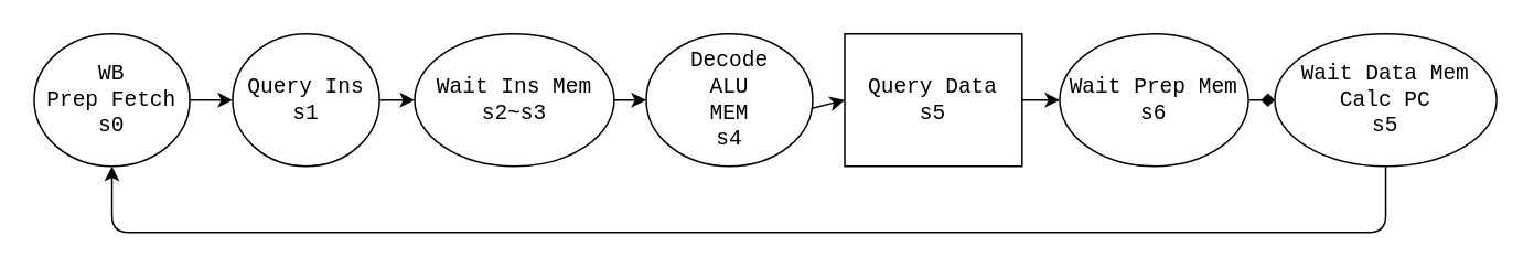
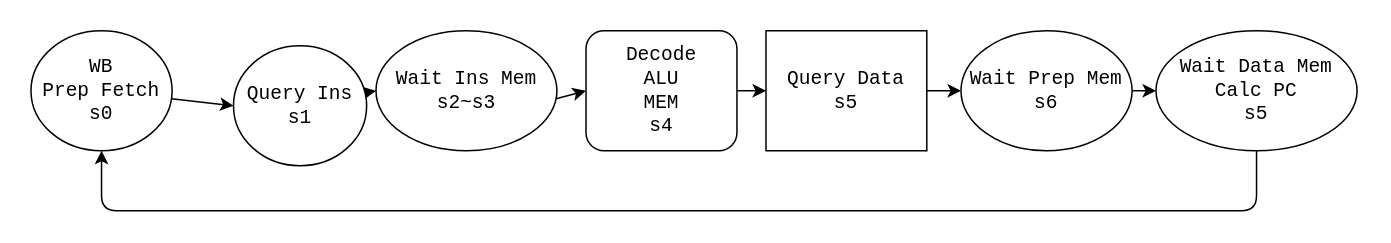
  <mxCell id="0" />
  <mxCell id="1" parent="0" />
  <mxCell id="2" style="edgeStyle=none;html=1;entryX=0;entryY=0.5;entryDx=0;entryDy=0;" parent="1" source="3" target="11" edge="1"><mxGeometry relative="1" as="geometry" /></mxCell>
  <mxCell id="3" value="&lt;font data-font-src=&quot;https://fonts.googleapis.com/css?family=Roboto+Mono&quot; style=&quot;font-size: 13px&quot;&gt;WB&lt;br&gt;Prep Fetch&lt;br style=&quot;font-size: 13px&quot;&gt;s0&lt;/font&gt;" style="ellipse;whiteSpace=wrap;html=1;fontFamily=Courier New;fontSize=13;" parent="1" vertex="1"><mxGeometry x="20" y="20" width="94.07" height="80" as="geometry" /></mxCell>
  <mxCell id="4" style="edgeStyle=none;html=1;" parent="1" source="5" target="13" edge="1"><mxGeometry relative="1" as="geometry" /></mxCell>
- <mxCell id="5" value="&lt;font data-font-src=&quot;https://fonts.googleapis.com/css?family=Roboto+Mono&quot; style=&quot;font-size: 13px&quot;&gt;Decode&lt;br style=&quot;font-size: 13px&quot;&gt;ALU&lt;br style=&quot;font-size: 13px&quot;&gt;MEM&lt;br style=&quot;font-size: 13px&quot;&gt;s4&lt;/font&gt;" style="ellipse;whiteSpace=wrap;html=1;fontFamily=Courier New;fontSize=13;" parent="1" vertex="1"><mxGeometry x="390" y="20" width="100.64" height="80" as="geometry" /></mxCell>
+ <mxCell id="5" value="&lt;font data-font-src=&quot;https://fonts.googleapis.com/css?family=Roboto+Mono&quot; style=&quot;font-size: 13px&quot;&gt;Decode&lt;br style=&quot;font-size: 13px&quot;&gt;ALU&lt;br style=&quot;font-size: 13px&quot;&gt;MEM&lt;br style=&quot;font-size: 13px&quot;&gt;s4&lt;/font&gt;" style="whiteSpace=wrap;html=1;fontFamily=Courier New;fontSize=13;rounded=1;" parent="1" vertex="1"><mxGeometry x="390" y="20" width="100.64" height="80" as="geometry" /></mxCell>
  <mxCell id="6" style="edgeStyle=none;html=1;entryX=0;entryY=0.5;entryDx=0;entryDy=0;" parent="1" source="7" target="5" edge="1"><mxGeometry relative="1" as="geometry" /></mxCell>
  <mxCell id="7" value="Wait Ins Mem&lt;br style=&quot;font-size: 13px&quot;&gt;s2~s3" style="ellipse;whiteSpace=wrap;html=1;fontFamily=Courier New;fontSize=13;" parent="1" vertex="1"><mxGeometry x="250" y="20" width="120.63" height="80" as="geometry" /></mxCell>
- <mxCell id="8" style="edgeStyle=none;html=1;entryX=0;entryY=0.5;entryDx=0;entryDy=0;endArrow=diamond;" parent="1" source="9" target="14" edge="1"><mxGeometry relative="1" as="geometry" /></mxCell>
+ <mxCell id="8" style="edgeStyle=none;html=1;entryX=0;entryY=0.5;entryDx=0;entryDy=0;" parent="1" source="9" target="14" edge="1"><mxGeometry relative="1" as="geometry" /></mxCell>
  <mxCell id="9" value="Wait Prep Mem&lt;br style=&quot;font-size: 13px&quot;&gt;s6" style="ellipse;whiteSpace=wrap;html=1;fontFamily=Courier New;fontSize=13;" parent="1" vertex="1"><mxGeometry x="640" y="20" width="114.07" height="80" as="geometry" /></mxCell>
  <mxCell id="10" style="edgeStyle=none;html=1;entryX=0;entryY=0.5;entryDx=0;entryDy=0;" parent="1" source="11" target="7" edge="1"><mxGeometry relative="1" as="geometry" /></mxCell>
- <mxCell id="11" value="&lt;font data-font-src=&quot;https://fonts.googleapis.com/css?family=Roboto+Mono&quot; style=&quot;font-size: 13px&quot;&gt;Query Ins&lt;br style=&quot;font-size: 13px&quot;&gt;s1&lt;/font&gt;" style="ellipse;whiteSpace=wrap;html=1;fontFamily=Courier New;fontSize=13;" parent="1" vertex="1"><mxGeometry x="140" y="20" width="88.75" height="80" as="geometry" /></mxCell>
+ <mxCell id="11" value="&lt;font data-font-src=&quot;https://fonts.googleapis.com/css?family=Roboto+Mono&quot; style=&quot;font-size: 13px&quot;&gt;Query Ins&lt;br style=&quot;font-size: 13px&quot;&gt;s1&lt;/font&gt;" style="ellipse;whiteSpace=wrap;html=1;fontFamily=Courier New;fontSize=13;" parent="1" vertex="1"><mxGeometry x="155" y="30" width="88.75" height="80" as="geometry" /></mxCell>
  <mxCell id="12" style="edgeStyle=none;html=1;entryX=0;entryY=0.5;entryDx=0;entryDy=0;" parent="1" source="13" target="9" edge="1"><mxGeometry relative="1" as="geometry" /></mxCell>
  <mxCell id="13" value="Query Data&lt;br&gt;s5" style="whiteSpace=wrap;html=1;fontFamily=Courier New;fontSize=13;rounded=0;" parent="1" vertex="1"><mxGeometry x="510" y="20" width="107.2" height="80" as="geometry" /></mxCell>
  <mxCell id="14" value="Wait Data Mem&lt;br&gt;Calc PC&lt;br style=&quot;font-size: 13px&quot;&gt;s5" style="ellipse;whiteSpace=wrap;html=1;fontFamily=Courier New;fontSize=13;" parent="1" vertex="1"><mxGeometry x="770" y="20" width="134.07" height="80" as="geometry" /></mxCell>
  <mxCell id="15" value="" style="edgeStyle=elbowEdgeStyle;elbow=horizontal;endArrow=classic;html=1;exitX=0.5;exitY=1;exitDx=0;exitDy=0;entryX=0.5;entryY=1;entryDx=0;entryDy=0;" parent="1" source="14" target="3" edge="1"><mxGeometry width="50" height="50" relative="1" as="geometry"><mxPoint x="560" y="200" as="sourcePoint" /><mxPoint x="610" y="150" as="targetPoint" /><Array as="points"><mxPoint x="460" y="140" /></Array></mxGeometry></mxCell>
